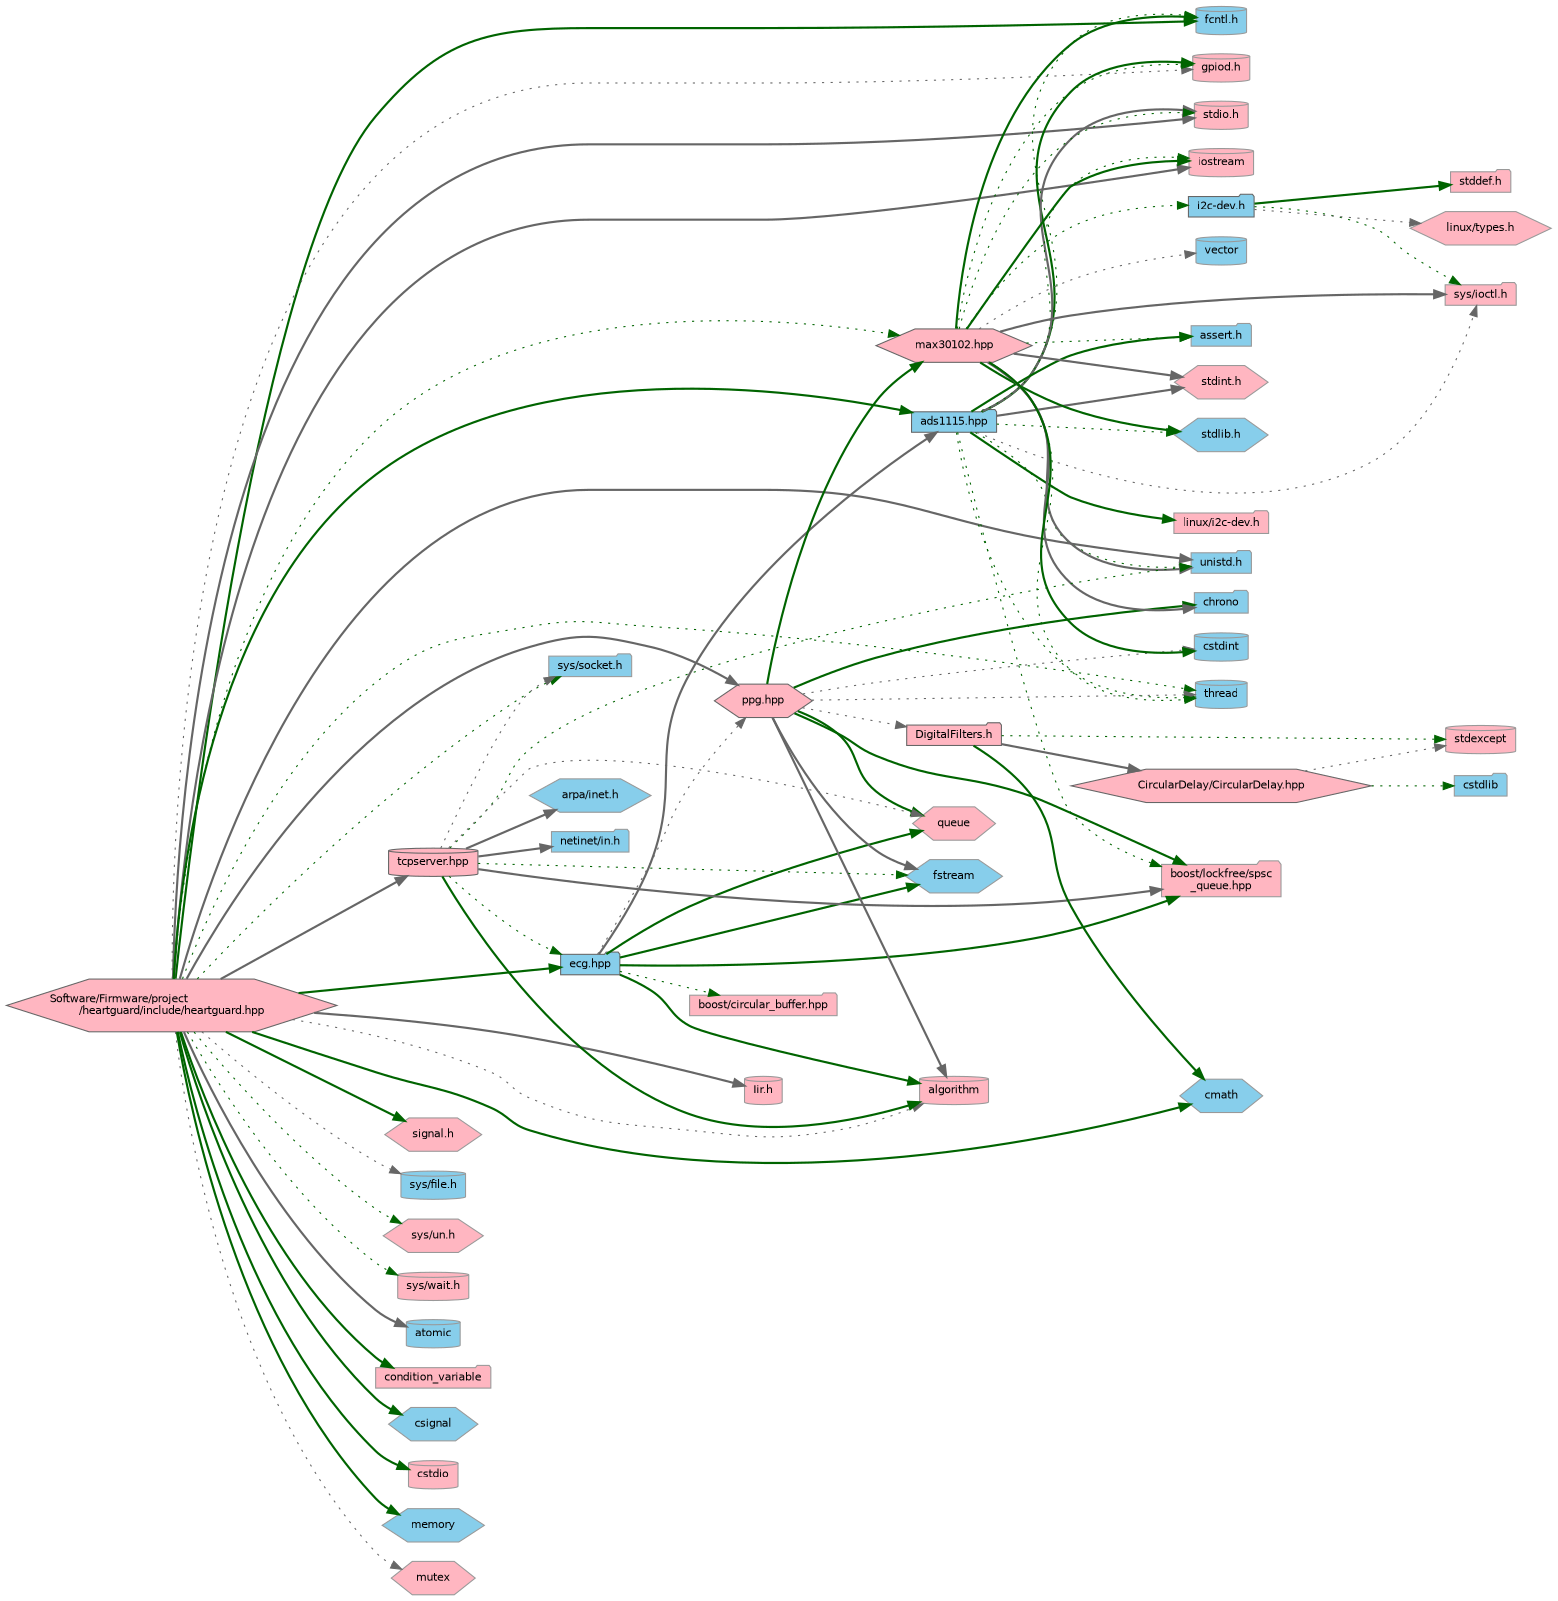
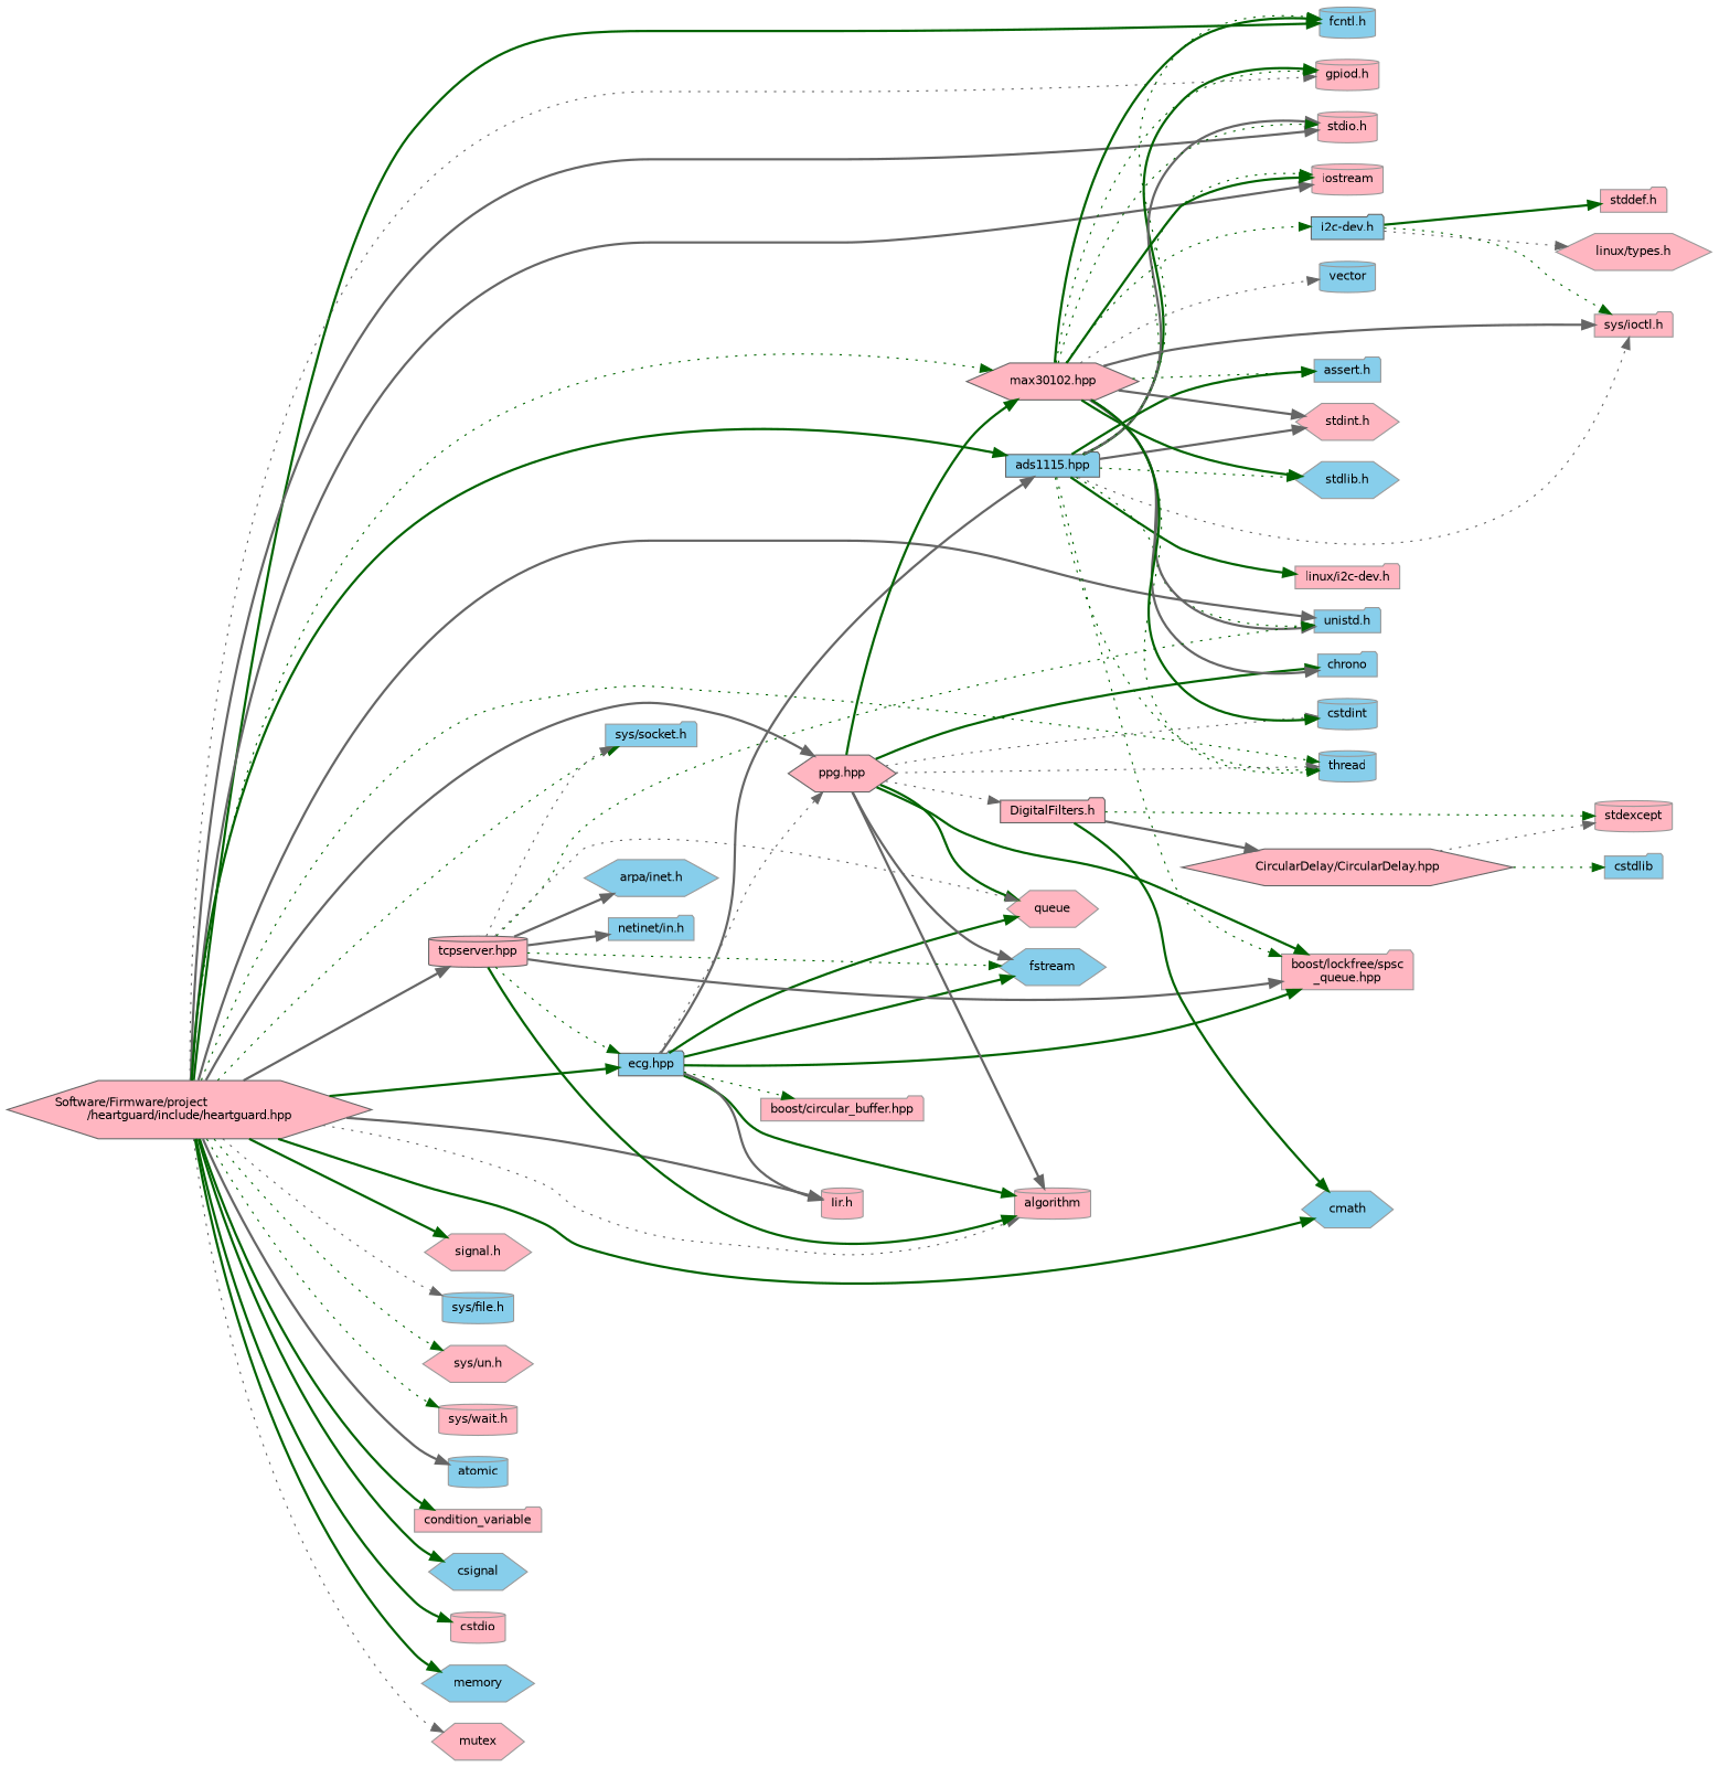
  digraph {
    rankdir=LR
    node [color=grey60 fillcolor=lightpink fontname=Helvetica fontsize=10 shape=hexagon style=filled]
    edge [color=darkgreen fontname=Helvetica fontsize=10 labelfontname=Helvetica labelfontsize=10 style=bold]
    n1 [color=gray40 fontcolor=black height=0.2 label="Software/Firmware/project\l/heartguard/include/heartguard.hpp" width=0.4]
    n2 [fillcolor=skyblue height=0.2 label="fcntl.h" shape=cylinder width=0.4]
    n3 [height=0.2 label="gpiod.h" shape=cylinder width=0.4]
    n4 [height=0.2 label="signal.h" width=0.4]
    n5 [height=0.2 label="stdio.h" shape=cylinder width=0.4]
    n6 [fillcolor=skyblue height=0.2 label="sys/file.h" shape=cylinder width=0.4]
    n7 [fillcolor=skyblue height=0.2 label="sys/socket.h" shape=folder width=0.4]
    n8 [height=0.2 label="sys/un.h" width=0.4]
    n9 [height=0.2 label="sys/wait.h" shape=cylinder width=0.4]
    n10 [fillcolor=skyblue height=0.2 label="unistd.h" shape=folder width=0.4]
    n11 [height=0.2 label=algorithm shape=cylinder width=0.4]
    n12 [fillcolor=skyblue height=0.2 label=atomic shape=cylinder width=0.4]
    n13 [fillcolor=skyblue height=0.2 label=cmath width=0.4]
    n14 [height=0.2 label=condition_variable shape=folder width=0.4]
    n15 [fillcolor=skyblue height=0.2 label=csignal width=0.4]
    n16 [height=0.2 label=cstdio shape=cylinder width=0.4]
    n17 [height=0.2 label=iostream shape=cylinder width=0.4]
    n18 [fillcolor=skyblue height=0.2 label=memory width=0.4]
    n19 [height=0.2 label=mutex width=0.4]
    n20 [fillcolor=skyblue height=0.2 label=thread shape=cylinder width=0.4]
    n21 [height=0.2 label="Iir.h" shape=cylinder width=0.4]
    n22 [color=grey40 fillcolor=skyblue height=0.2 label="ads1115.hpp" shape=folder width=0.4]
    n23 [color=grey40 fillcolor=skyblue height=0.2 label="ecg.hpp" shape=folder width=0.4]
    n24 [color=grey40 height=0.2 label="ppg.hpp" width=0.4]
    n25 [color=grey40 height=0.2 label="max30102.hpp" width=0.4]
    n26 [color=grey40 height=0.2 label="tcpserver.hpp" shape=cylinder width=0.4]
    n27 [fillcolor=skyblue height=0.2 label="assert.h" shape=folder width=0.4]
    n28 [height=0.2 label="linux/i2c-dev.h" shape=folder width=0.4]
    n29 [height=0.2 label="stdint.h" width=0.4]
    n30 [fillcolor=skyblue height=0.2 label="stdlib.h" width=0.4]
    n31 [height=0.2 label="sys/ioctl.h" shape=folder width=0.4]
    n32 [height=0.2 label="boost/lockfree/spsc\l_queue.hpp" shape=folder width=0.4]
    n33 [height=0.2 label="boost/circular_buffer.hpp" shape=folder width=0.4]
    n34 [fillcolor=skyblue height=0.2 label=fstream width=0.4]
    n35 [height=0.2 label=queue width=0.4]
    n36 [fillcolor=skyblue height=0.2 label=chrono shape=folder width=0.4]
    n37 [fillcolor=skyblue height=0.2 label=cstdint shape=cylinder width=0.4]
    n38 [color=grey40 height=0.2 label="DigitalFilters.h" shape=folder width=0.4]
    n39 [fillcolor=skyblue height=0.2 label=vector shape=cylinder width=0.4]
    n40 [color=grey40 fillcolor=skyblue height=0.2 label="i2c-dev.h" shape=folder width=0.4]
    n41 [fillcolor=skyblue height=0.2 label="arpa/inet.h" width=0.4]
    n42 [fillcolor=skyblue height=0.2 label="netinet/in.h" shape=folder width=0.4]
    n43 [height=0.2 label=stdexcept shape=cylinder width=0.4]
    n44 [color=grey40 height=0.2 label="CircularDelay/CircularDelay.hpp" width=0.4]
    n45 [fillcolor=skyblue height=0.2 label=cstdlib shape=folder width=0.4]
    n46 [height=0.2 label="linux/types.h" width=0.4]
    n47 [height=0.2 label="stddef.h" shape=folder width=0.4]
    n1 -> n2
    n1 -> n3 [color=gray40 style=dotted]
    n1 -> n4
    n1 -> n5 [color=gray40]
    n1 -> n6 [color=gray40 style=dotted]
    n1 -> n7 [style=dotted]
    n1 -> n8 [style=dotted]
    n1 -> n9 [style=dotted]
    n1 -> n10 [color=gray40]
    n1 -> n11 [color=gray40 style=dotted]
    n1 -> n12 [color=gray40]
    n1 -> n13
    n1 -> n14
    n1 -> n15
    n1 -> n16
    n1 -> n17 [color=gray40]
    n1 -> n18
    n1 -> n19 [color=gray40 style=dotted]
    n1 -> n20 [style=dotted]
    n1 -> n21 [color=gray40]
    n1 -> n22
    n1 -> n23
    n1 -> n24 [color=gray40]
    n1 -> n25 [style=dotted]
    n1 -> n26 [color=gray40]
    n22 -> n2 [style=dotted]
    n22 -> n3
    n22 -> n5 [color=gray40]
    n22 -> n10 [style=dotted]
    n22 -> n17 [style=dotted]
    n22 -> n20 [style=dotted]
    n22 -> n27
    n22 -> n28
    n22 -> n29 [color=gray40]
    n22 -> n30 [style=dotted]
    n22 -> n31 [color=gray40 style=dotted]
    n22 -> n32 [style=dotted]
    n23 -> n11
+   n23 -> n21 [color=gray40]
    n23 -> n22 [color=gray40]
    n23 -> n24 [color=gray40 style=dotted]
    n23 -> n32
    n23 -> n33 [style=dotted]
    n23 -> n34
    n23 -> n35
    n24 -> n11 [color=gray40]
    n24 -> n20 [color=gray40 style=dotted]
    n24 -> n25
    n24 -> n32
    n24 -> n34 [color=gray40]
    n24 -> n35
    n24 -> n36
    n24 -> n37 [color=gray40 style=dotted]
    n24 -> n38 [color=gray40 style=dotted]
    n25 -> n2
    n25 -> n3 [style=dotted]
    n25 -> n5 [style=dotted]
    n25 -> n10 [color=gray40]
    n25 -> n17
    n25 -> n20 [style=dotted]
    n25 -> n27 [style=dotted]
    n25 -> n29 [color=gray40]
    n25 -> n30
    n25 -> n31 [color=gray40]
    n25 -> n36 [color=gray40]
    n25 -> n37
    n25 -> n39 [color=gray40 style=dotted]
    n25 -> n40 [style=dotted]
    n26 -> n7 [color=gray40 style=dotted]
    n26 -> n10 [style=dotted]
    n26 -> n11
    n26 -> n23 [style=dotted]
    n26 -> n32 [color=gray40]
    n26 -> n34 [style=dotted]
    n26 -> n35 [color=gray40 style=dotted]
    n26 -> n41 [color=gray40]
    n26 -> n42 [color=gray40]
    n38 -> n13
    n38 -> n43 [style=dotted]
    n38 -> n44 [color=gray40]
    n40 -> n31 [style=dotted]
    n40 -> n46 [color=gray40 style=dotted]
    n40 -> n47
    n44 -> n43 [color=gray40 style=dotted]
    n44 -> n45 [style=dotted]
  }
